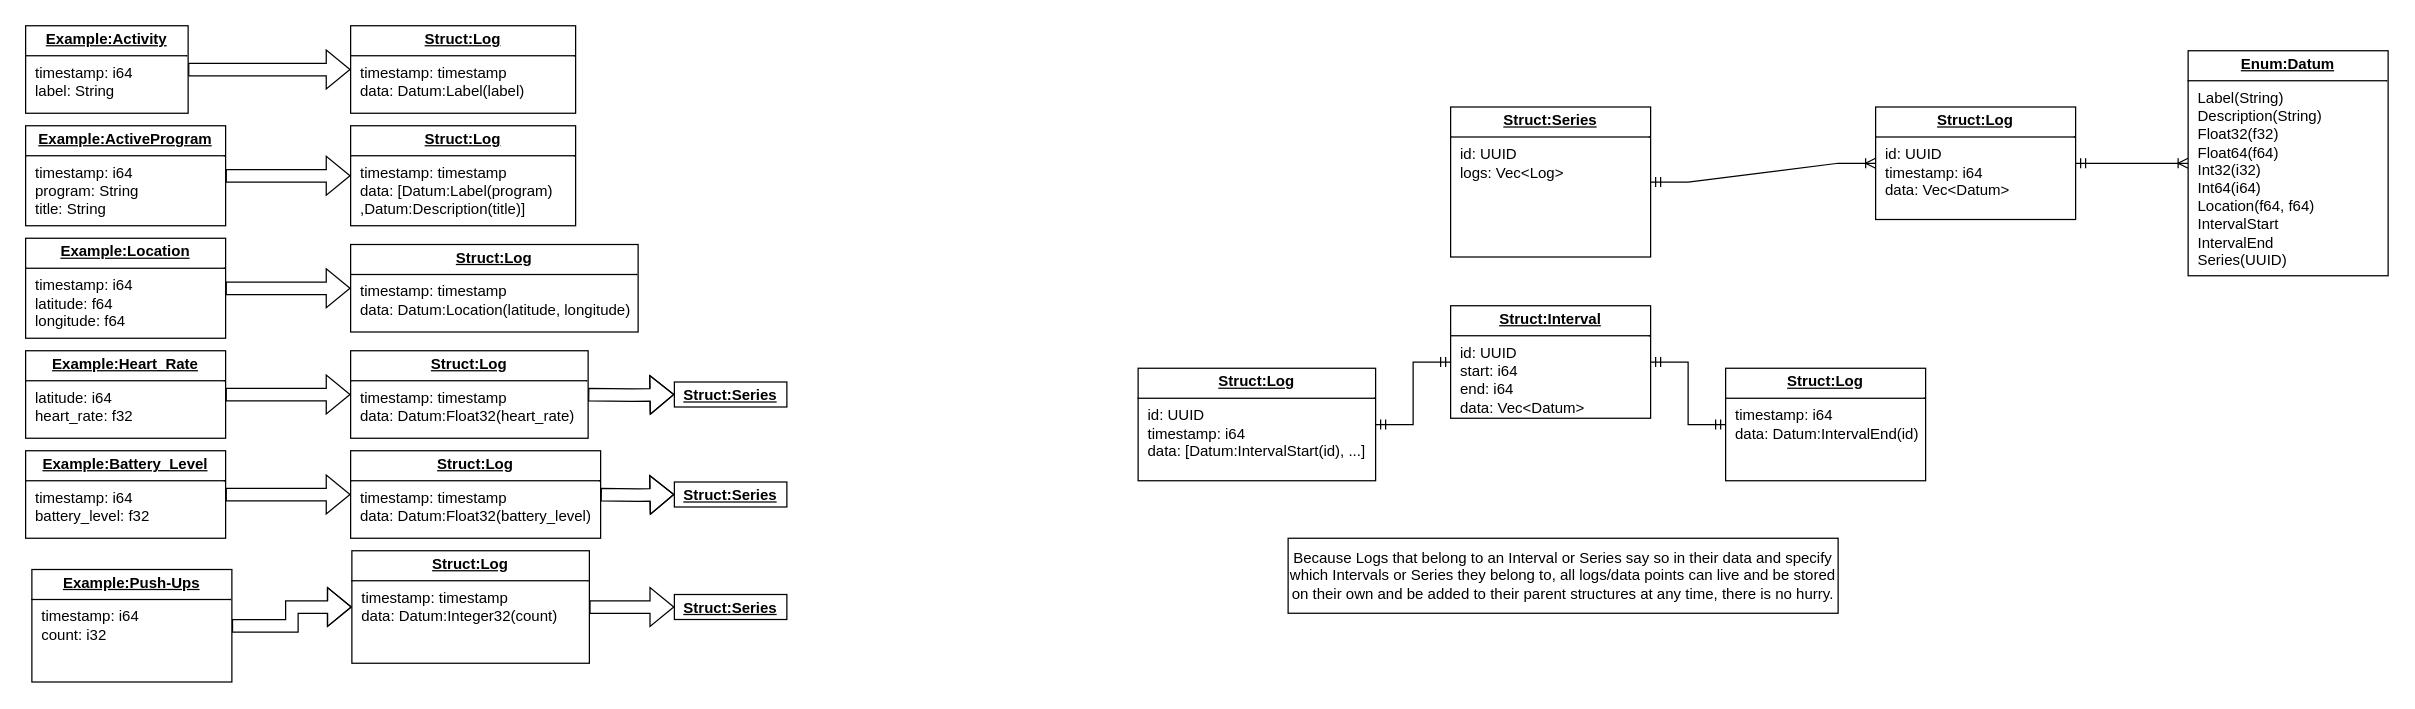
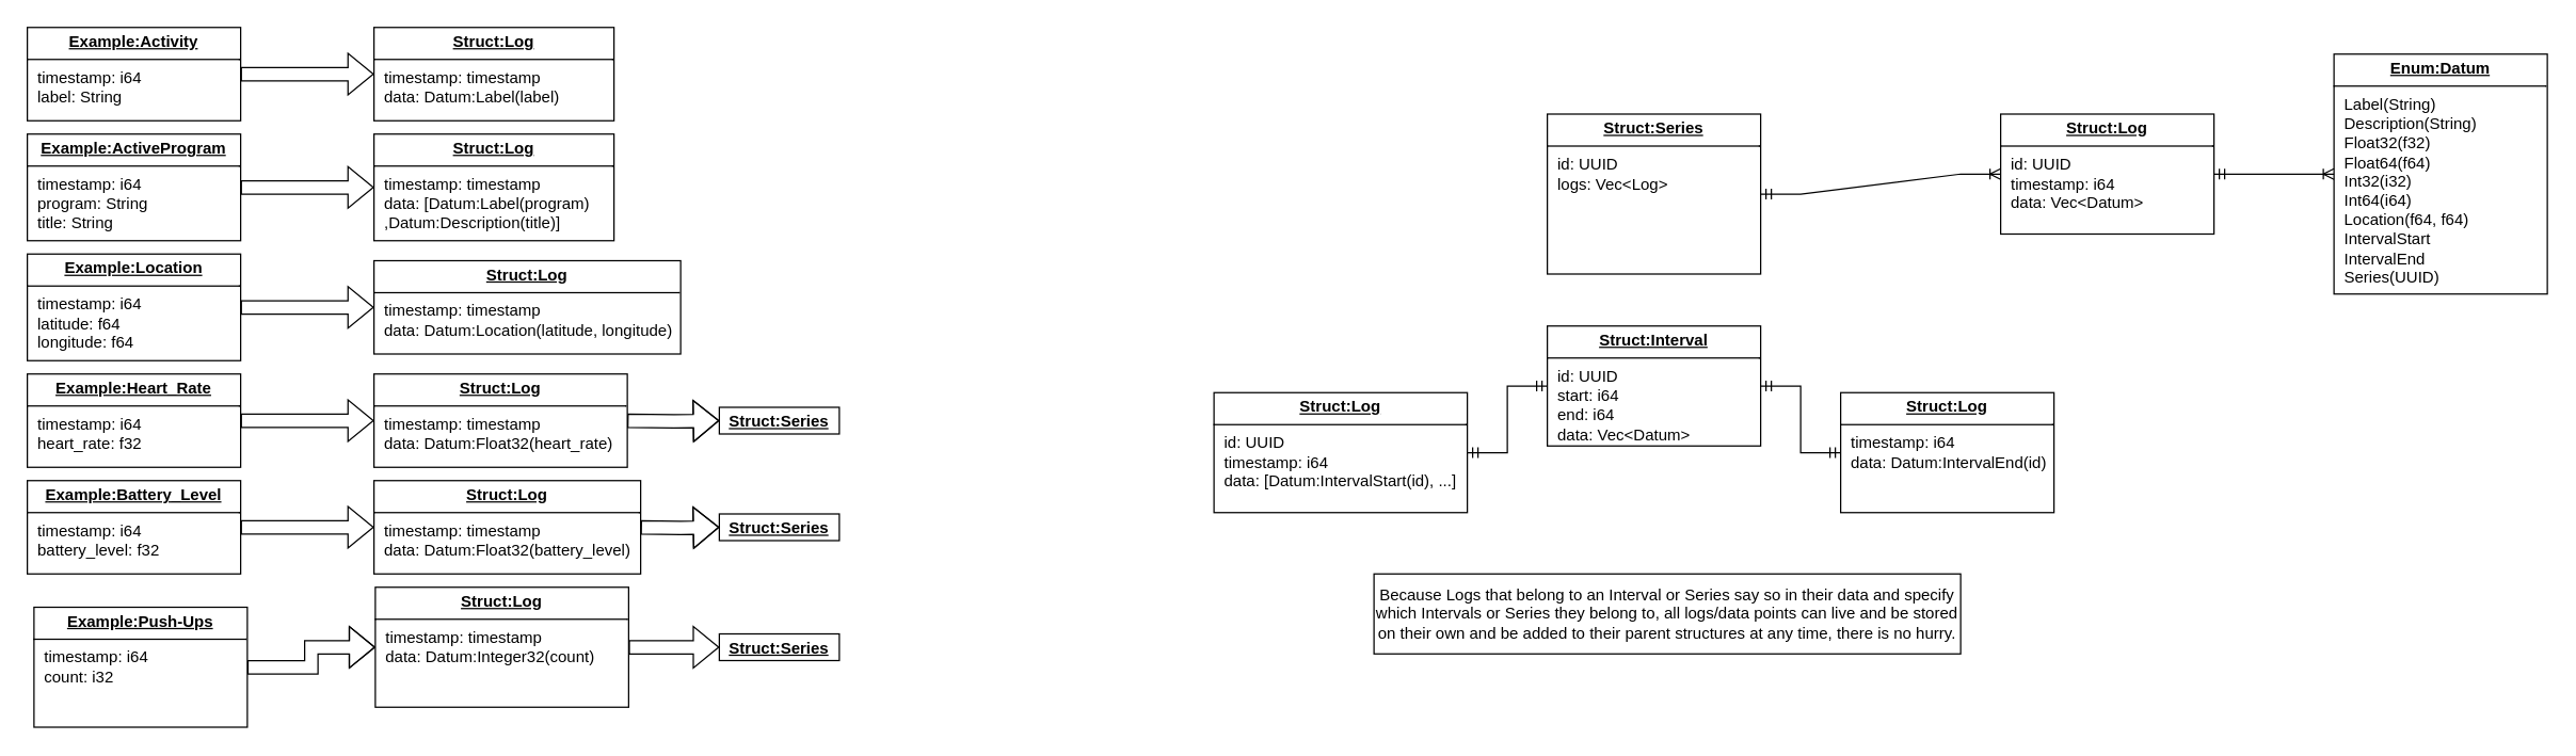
  <mxCell id="0" />
  <mxCell id="1" parent="0" />
  <mxCell id="2" value="&lt;p style=&quot;margin:0px;margin-top:4px;text-align:center;text-decoration:underline;&quot;&gt;&lt;b&gt;Struct:Log&lt;/b&gt;&lt;/p&gt;&lt;hr size=&quot;1&quot; style=&quot;border-style:solid;&quot;&gt;&lt;p style=&quot;margin:0px;margin-left:8px;&quot;&gt;id: UUID&lt;/p&gt;&lt;p style=&quot;margin:0px;margin-left:8px;&quot;&gt;timestamp: i64&lt;/p&gt;&lt;p style=&quot;margin:0px;margin-left:8px;&quot;&gt;data: Vec&amp;lt;Datum&amp;gt;&lt;/p&gt;" style="verticalAlign=top;align=left;overflow=fill;html=1;whiteSpace=wrap;" parent="1" vertex="1"><mxGeometry x="1500" y="85" width="160" height="90" as="geometry" /></mxCell>
  <mxCell id="3" value="&lt;p style=&quot;margin:0px;margin-top:4px;text-align:center;text-decoration:underline;&quot;&gt;&lt;b&gt;Enum:Datum&lt;/b&gt;&lt;/p&gt;&lt;hr size=&quot;1&quot; style=&quot;border-style:solid;&quot;&gt;&lt;p style=&quot;margin:0px;margin-left:8px;&quot;&gt;Label(String)&lt;/p&gt;&lt;p style=&quot;margin:0px;margin-left:8px;&quot;&gt;Description(String)&lt;/p&gt;&lt;p style=&quot;margin:0px;margin-left:8px;&quot;&gt;Float32(f32)&lt;/p&gt;&lt;p style=&quot;margin:0px;margin-left:8px;&quot;&gt;Float64(f64)&lt;/p&gt;&lt;p style=&quot;margin:0px;margin-left:8px;&quot;&gt;Int32(i32)&lt;/p&gt;&lt;p style=&quot;margin:0px;margin-left:8px;&quot;&gt;Int64(i64)&lt;/p&gt;&lt;p style=&quot;margin:0px;margin-left:8px;&quot;&gt;Location(f64, f64)&lt;/p&gt;&lt;p style=&quot;margin:0px;margin-left:8px;&quot;&gt;IntervalStart&lt;/p&gt;&lt;p style=&quot;margin:0px;margin-left:8px;&quot;&gt;IntervalEnd&lt;br&gt;Series(UUID)&lt;/p&gt;" style="verticalAlign=top;align=left;overflow=fill;html=1;whiteSpace=wrap;" parent="1" vertex="1"><mxGeometry x="1750" y="40" width="160" height="180" as="geometry" /></mxCell>
  <mxCell id="4" value="" style="edgeStyle=entityRelationEdgeStyle;fontSize=12;html=1;endArrow=ERoneToMany;startArrow=ERmandOne;rounded=0;exitX=1;exitY=0.5;exitDx=0;exitDy=0;entryX=0;entryY=0.5;entryDx=0;entryDy=0;" parent="1" source="2" target="3" edge="1"><mxGeometry width="100" height="100" relative="1" as="geometry"><mxPoint x="1670" y="235" as="sourcePoint" /><mxPoint x="1770" y="135" as="targetPoint" /></mxGeometry></mxCell>
  <mxCell id="5" style="edgeStyle=orthogonalEdgeStyle;rounded=0;orthogonalLoop=1;jettySize=auto;html=1;shape=flexArrow;entryX=0;entryY=0.5;entryDx=0;entryDy=0;" parent="1" source="6" edge="1" target="7"><mxGeometry relative="1" as="geometry"><mxPoint x="280" y="65" as="targetPoint" /></mxGeometry></mxCell>
- <mxCell id="6" value="&lt;p style=&quot;margin:0px;margin-top:4px;text-align:center;text-decoration:underline;&quot;&gt;&lt;b&gt;Example:Activity&lt;/b&gt;&lt;/p&gt;&lt;hr size=&quot;1&quot; style=&quot;border-style:solid;&quot;&gt;&lt;p style=&quot;margin:0px;margin-left:8px;&quot;&gt;timestamp: i64&lt;/p&gt;&lt;p style=&quot;margin:0px;margin-left:8px;&quot;&gt;label: String&lt;/p&gt;" style="verticalAlign=top;align=left;overflow=fill;html=1;whiteSpace=wrap;" parent="1" vertex="1"><mxGeometry x="20" y="20" width="130" height="70" as="geometry" /></mxCell>
+ <mxCell id="6" value="&lt;p style=&quot;margin:0px;margin-top:4px;text-align:center;text-decoration:underline;&quot;&gt;&lt;b&gt;Example:Activity&lt;/b&gt;&lt;/p&gt;&lt;hr size=&quot;1&quot; style=&quot;border-style:solid;&quot;&gt;&lt;p style=&quot;margin:0px;margin-left:8px;&quot;&gt;timestamp: i64&lt;/p&gt;&lt;p style=&quot;margin:0px;margin-left:8px;&quot;&gt;label: String&lt;/p&gt;" style="verticalAlign=top;align=left;overflow=fill;html=1;whiteSpace=wrap;" parent="1" vertex="1"><mxGeometry width="160" height="70" as="geometry" x="20" y="20" /></mxCell>
  <mxCell id="7" value="&lt;p style=&quot;margin:0px;margin-top:4px;text-align:center;text-decoration:underline;&quot;&gt;&lt;b&gt;Struct:Log&lt;/b&gt;&lt;/p&gt;&lt;hr size=&quot;1&quot; style=&quot;border-style:solid;&quot;&gt;&lt;p style=&quot;margin:0px;margin-left:8px;&quot;&gt;timestamp: timestamp&lt;/p&gt;&lt;p style=&quot;margin:0px;margin-left:8px;&quot;&gt;data: Datum:Label(label)&lt;/p&gt;" style="verticalAlign=top;align=left;overflow=fill;html=1;whiteSpace=wrap;" parent="1" vertex="1"><mxGeometry x="280" width="180" height="70" as="geometry" y="20" /></mxCell>
  <mxCell id="8" value="&lt;p style=&quot;margin:0px;margin-top:4px;text-align:center;text-decoration:underline;&quot;&gt;&lt;b&gt;Struct:Series&lt;/b&gt;&lt;/p&gt;&lt;hr size=&quot;1&quot; style=&quot;border-style:solid;&quot;&gt;&lt;p style=&quot;margin:0px;margin-left:8px;&quot;&gt;id: UUID&lt;/p&gt;&lt;p style=&quot;margin:0px;margin-left:8px;&quot;&gt;logs: Vec&amp;lt;Log&amp;gt;&lt;/p&gt;" style="verticalAlign=top;align=left;overflow=fill;html=1;whiteSpace=wrap;" parent="1" vertex="1"><mxGeometry x="1160" y="85" width="160" height="120" as="geometry" /></mxCell>
  <mxCell id="9" style="edgeStyle=orthogonalEdgeStyle;rounded=0;orthogonalLoop=1;jettySize=auto;html=1;shape=flexArrow;entryX=0;entryY=0.5;entryDx=0;entryDy=0;" parent="1" source="10" edge="1" target="11"><mxGeometry relative="1" as="geometry"><mxPoint x="280" y="145" as="targetPoint" /></mxGeometry></mxCell>
  <mxCell id="10" value="&lt;p style=&quot;margin:0px;margin-top:4px;text-align:center;text-decoration:underline;&quot;&gt;&lt;b&gt;Example:ActiveProgram&lt;/b&gt;&lt;/p&gt;&lt;hr size=&quot;1&quot; style=&quot;border-style:solid;&quot;&gt;&lt;p style=&quot;margin:0px;margin-left:8px;&quot;&gt;timestamp: i64&lt;/p&gt;&lt;p style=&quot;margin:0px;margin-left:8px;&quot;&gt;program: String&lt;/p&gt;&lt;p style=&quot;margin:0px;margin-left:8px;&quot;&gt;title:&lt;span style=&quot;background-color: transparent; color: light-dark(rgb(0, 0, 0), rgb(255, 255, 255));&quot;&gt;&amp;nbsp;String&lt;/span&gt;&lt;/p&gt;" style="verticalAlign=top;align=left;overflow=fill;html=1;whiteSpace=wrap;" parent="1" vertex="1"><mxGeometry y="100" width="160" height="80" as="geometry" x="20" /></mxCell>
  <mxCell id="11" value="&lt;p style=&quot;margin:0px;margin-top:4px;text-align:center;text-decoration:underline;&quot;&gt;&lt;b&gt;Struct:Log&lt;/b&gt;&lt;/p&gt;&lt;hr size=&quot;1&quot; style=&quot;border-style:solid;&quot;&gt;&lt;p style=&quot;margin:0px;margin-left:8px;&quot;&gt;timestamp: timestamp&lt;/p&gt;&lt;p style=&quot;margin:0px;margin-left:8px;&quot;&gt;data: [Datum:Label(program) ,Datum:Description(title)]&lt;/p&gt;" style="verticalAlign=top;align=left;overflow=fill;html=1;whiteSpace=wrap;" parent="1" vertex="1"><mxGeometry x="280" y="100" width="180" height="80" as="geometry" /></mxCell>
  <mxCell id="12" value="&lt;p style=&quot;margin:0px;margin-top:4px;text-align:center;text-decoration:underline;&quot;&gt;&lt;b&gt;Struct:Interval&lt;/b&gt;&lt;/p&gt;&lt;hr size=&quot;1&quot; style=&quot;border-style:solid;&quot;&gt;&lt;p style=&quot;margin:0px;margin-left:8px;&quot;&gt;id: UUID&lt;/p&gt;&lt;p style=&quot;margin:0px;margin-left:8px;&quot;&gt;start: i64&lt;/p&gt;&lt;p style=&quot;margin:0px;margin-left:8px;&quot;&gt;end: i64&lt;/p&gt;&lt;p style=&quot;margin:0px;margin-left:8px;&quot;&gt;data: Vec&amp;lt;Datum&amp;gt;&lt;/p&gt;" style="verticalAlign=top;align=left;overflow=fill;html=1;whiteSpace=wrap;" parent="1" vertex="1"><mxGeometry x="1160" y="244" width="160" height="90" as="geometry" /></mxCell>
  <mxCell id="13" value="&lt;p style=&quot;margin:0px;margin-top:4px;text-align:center;text-decoration:underline;&quot;&gt;&lt;b&gt;Struct:Log&lt;/b&gt;&lt;/p&gt;&lt;hr size=&quot;1&quot; style=&quot;border-style:solid;&quot;&gt;&lt;p style=&quot;margin:0px;margin-left:8px;&quot;&gt;id: UUID&lt;/p&gt;&lt;p style=&quot;margin:0px;margin-left:8px;&quot;&gt;timestamp: i64&lt;/p&gt;&lt;p style=&quot;margin:0px;margin-left:8px;&quot;&gt;data: [Datum:IntervalStart(id), ...]&lt;/p&gt;" style="verticalAlign=top;align=left;overflow=fill;html=1;whiteSpace=wrap;" parent="1" vertex="1"><mxGeometry x="910" y="294" width="190" height="90" as="geometry" /></mxCell>
  <mxCell id="14" value="&lt;p style=&quot;margin:0px;margin-top:4px;text-align:center;text-decoration:underline;&quot;&gt;&lt;b&gt;Struct:Log&lt;/b&gt;&lt;/p&gt;&lt;hr size=&quot;1&quot; style=&quot;border-style:solid;&quot;&gt;&lt;p style=&quot;margin:0px;margin-left:8px;&quot;&gt;timestamp: i64&lt;/p&gt;&lt;p style=&quot;margin:0px;margin-left:8px;&quot;&gt;data: Datum:IntervalEnd(id)&lt;/p&gt;" style="verticalAlign=top;align=left;overflow=fill;html=1;whiteSpace=wrap;" parent="1" vertex="1"><mxGeometry x="1380" y="294" width="160" height="90" as="geometry" /></mxCell>
  <mxCell id="15" style="edgeStyle=orthogonalEdgeStyle;rounded=0;orthogonalLoop=1;jettySize=auto;html=1;exitX=1;exitY=0.5;exitDx=0;exitDy=0;entryX=0;entryY=0.5;entryDx=0;entryDy=0;shape=flexArrow;" edge="1" parent="1" source="16" target="17"><mxGeometry relative="1" as="geometry"><mxPoint x="280" y="225" as="targetPoint" /></mxGeometry></mxCell>
  <mxCell id="16" value="&lt;p style=&quot;margin:0px;margin-top:4px;text-align:center;text-decoration:underline;&quot;&gt;&lt;b&gt;Example:Location&lt;/b&gt;&lt;/p&gt;&lt;hr size=&quot;1&quot; style=&quot;border-style:solid;&quot;&gt;&lt;p style=&quot;margin:0px;margin-left:8px;&quot;&gt;timestamp: i64&lt;/p&gt;&lt;p style=&quot;margin:0px;margin-left:8px;&quot;&gt;latitude: f64&lt;/p&gt;&lt;p style=&quot;margin:0px;margin-left:8px;&quot;&gt;longitude: f64&lt;/p&gt;" style="verticalAlign=top;align=left;overflow=fill;html=1;whiteSpace=wrap;" vertex="1" parent="1"><mxGeometry y="190" width="160" height="80" as="geometry" x="20" /></mxCell>
  <mxCell id="17" value="&lt;p style=&quot;margin:0px;margin-top:4px;text-align:center;text-decoration:underline;&quot;&gt;&lt;b&gt;Struct:Log&lt;/b&gt;&lt;/p&gt;&lt;hr size=&quot;1&quot; style=&quot;border-style:solid;&quot;&gt;&lt;p style=&quot;margin:0px;margin-left:8px;&quot;&gt;timestamp: timestamp&lt;/p&gt;&lt;p style=&quot;margin:0px;margin-left:8px;&quot;&gt;data: Datum:Location(latitude, longitude)&amp;nbsp;&lt;/p&gt;" style="verticalAlign=top;align=left;overflow=fill;html=1;whiteSpace=wrap;" vertex="1" parent="1"><mxGeometry x="280" y="195" width="230" height="70" as="geometry" /></mxCell>
  <mxCell id="18" style="edgeStyle=orthogonalEdgeStyle;rounded=0;orthogonalLoop=1;jettySize=auto;html=1;exitX=1;exitY=0.5;exitDx=0;exitDy=0;entryX=0;entryY=0.5;entryDx=0;entryDy=0;shape=flexArrow;" edge="1" parent="1" source="19" target="20"><mxGeometry relative="1" as="geometry" /></mxCell>
- <mxCell id="19" value="&lt;p style=&quot;margin:0px;margin-top:4px;text-align:center;text-decoration:underline;&quot;&gt;&lt;b&gt;Example:Heart_Rate&lt;/b&gt;&lt;/p&gt;&lt;hr size=&quot;1&quot; style=&quot;border-style:solid;&quot;&gt;&lt;p style=&quot;margin:0px;margin-left:8px;&quot;&gt;latitude: i64&lt;/p&gt;&lt;p style=&quot;margin:0px;margin-left:8px;&quot;&gt;heart_rate: f32&lt;/p&gt;" style="verticalAlign=top;align=left;overflow=fill;html=1;whiteSpace=wrap;" vertex="1" parent="1"><mxGeometry y="280" width="160" height="70" as="geometry" x="20" /></mxCell>
+ <mxCell id="19" value="&lt;p style=&quot;margin:0px;margin-top:4px;text-align:center;text-decoration:underline;&quot;&gt;&lt;b&gt;Example:Heart_Rate&lt;/b&gt;&lt;/p&gt;&lt;hr size=&quot;1&quot; style=&quot;border-style:solid;&quot;&gt;&lt;p style=&quot;margin:0px;margin-left:8px;&quot;&gt;timestamp: i64&lt;/p&gt;&lt;p style=&quot;margin:0px;margin-left:8px;&quot;&gt;heart_rate: f32&lt;/p&gt;" style="verticalAlign=top;align=left;overflow=fill;html=1;whiteSpace=wrap;" vertex="1" parent="1"><mxGeometry y="280" width="160" height="70" as="geometry" x="20" /></mxCell>
  <mxCell id="20" value="&lt;p style=&quot;margin:0px;margin-top:4px;text-align:center;text-decoration:underline;&quot;&gt;&lt;b&gt;Struct:Log&lt;/b&gt;&lt;/p&gt;&lt;hr size=&quot;1&quot; style=&quot;border-style:solid;&quot;&gt;&lt;p style=&quot;margin:0px;margin-left:8px;&quot;&gt;timestamp: timestamp&lt;/p&gt;&lt;p style=&quot;margin:0px;margin-left:8px;&quot;&gt;data: Datum:Float32(heart_rate)&amp;nbsp;&lt;/p&gt;" style="verticalAlign=top;align=left;overflow=fill;html=1;whiteSpace=wrap;" vertex="1" parent="1"><mxGeometry x="280" y="280" width="190" height="70" as="geometry" /></mxCell>
  <mxCell id="21" style="edgeStyle=orthogonalEdgeStyle;rounded=0;orthogonalLoop=1;jettySize=auto;html=1;exitX=1;exitY=0.5;exitDx=0;exitDy=0;entryX=0;entryY=0.5;entryDx=0;entryDy=0;shape=flexArrow;" edge="1" parent="1" source="22" target="23"><mxGeometry relative="1" as="geometry" /></mxCell>
  <mxCell id="22" value="&lt;p style=&quot;margin:0px;margin-top:4px;text-align:center;text-decoration:underline;&quot;&gt;&lt;b&gt;Example:Battery_Level&lt;/b&gt;&lt;/p&gt;&lt;hr size=&quot;1&quot; style=&quot;border-style:solid;&quot;&gt;&lt;p style=&quot;margin:0px;margin-left:8px;&quot;&gt;timestamp: i64&lt;/p&gt;&lt;p style=&quot;margin:0px;margin-left:8px;&quot;&gt;battery_level: f32&lt;/p&gt;" style="verticalAlign=top;align=left;overflow=fill;html=1;whiteSpace=wrap;" vertex="1" parent="1"><mxGeometry y="360" width="160" height="70" as="geometry" x="20" /></mxCell>
  <mxCell id="23" value="&lt;p style=&quot;margin:0px;margin-top:4px;text-align:center;text-decoration:underline;&quot;&gt;&lt;b&gt;Struct:Log&lt;/b&gt;&lt;/p&gt;&lt;hr size=&quot;1&quot; style=&quot;border-style:solid;&quot;&gt;&lt;p style=&quot;margin:0px;margin-left:8px;&quot;&gt;timestamp: timestamp&lt;/p&gt;&lt;p style=&quot;margin:0px;margin-left:8px;&quot;&gt;data: Datum:Float32(battery_level)&amp;nbsp;&lt;/p&gt;" style="verticalAlign=top;align=left;overflow=fill;html=1;whiteSpace=wrap;" vertex="1" parent="1"><mxGeometry x="280" y="360" width="200" height="70" as="geometry" /></mxCell>
  <mxCell id="24" style="edgeStyle=orthogonalEdgeStyle;rounded=0;orthogonalLoop=1;jettySize=auto;html=1;exitX=1;exitY=0.5;exitDx=0;exitDy=0;entryX=0;entryY=0.5;entryDx=0;entryDy=0;shape=flexArrow;" edge="1" parent="1" source="25" target="27"><mxGeometry relative="1" as="geometry" /></mxCell>
  <mxCell id="25" value="&lt;p style=&quot;margin:0px;margin-top:4px;text-align:center;text-decoration:underline;&quot;&gt;&lt;b&gt;Example:Push-Ups&lt;/b&gt;&lt;/p&gt;&lt;hr size=&quot;1&quot; style=&quot;border-style:solid;&quot;&gt;&lt;p style=&quot;margin:0px;margin-left:8px;&quot;&gt;timestamp: i64&lt;/p&gt;&lt;p style=&quot;margin:0px;margin-left:8px;&quot;&gt;count: i32&lt;/p&gt;" style="verticalAlign=top;align=left;overflow=fill;html=1;whiteSpace=wrap;" vertex="1" parent="1"><mxGeometry x="25" y="455" width="160" height="90" as="geometry" /></mxCell>
  <mxCell id="26" style="edgeStyle=orthogonalEdgeStyle;rounded=0;orthogonalLoop=1;jettySize=auto;html=1;entryX=0;entryY=0.5;entryDx=0;entryDy=0;shape=flexArrow;" edge="1" parent="1" source="27" target="28"><mxGeometry relative="1" as="geometry" /></mxCell>
  <mxCell id="27" value="&lt;p style=&quot;margin:0px;margin-top:4px;text-align:center;text-decoration:underline;&quot;&gt;&lt;b&gt;Struct:Log&lt;/b&gt;&lt;/p&gt;&lt;hr size=&quot;1&quot; style=&quot;border-style:solid;&quot;&gt;&lt;p style=&quot;margin:0px;margin-left:8px;&quot;&gt;timestamp: timestamp&lt;/p&gt;&lt;p style=&quot;margin:0px;margin-left:8px;&quot;&gt;data: Datum:Integer32(count)&amp;nbsp;&lt;/p&gt;" style="verticalAlign=top;align=left;overflow=fill;html=1;whiteSpace=wrap;" vertex="1" parent="1"><mxGeometry x="281" y="440" width="190" height="90" as="geometry" /></mxCell>
  <mxCell id="28" value="&lt;p style=&quot;margin:0px;margin-top:4px;text-align:center;text-decoration:underline;&quot;&gt;&lt;b&gt;Struct:Series&lt;/b&gt;&lt;/p&gt;&lt;p style=&quot;margin:0px;margin-left:8px;&quot;&gt;&lt;br&gt;&lt;/p&gt;" style="verticalAlign=top;align=left;overflow=fill;html=1;whiteSpace=wrap;" vertex="1" parent="1"><mxGeometry x="539" y="475" width="90" height="20" as="geometry" /></mxCell>
  <mxCell id="29" value="" style="edgeStyle=entityRelationEdgeStyle;fontSize=12;html=1;endArrow=ERoneToMany;startArrow=ERmandOne;rounded=0;exitX=1;exitY=0.5;exitDx=0;exitDy=0;entryX=0;entryY=0.5;entryDx=0;entryDy=0;" edge="1" parent="1" source="8" target="2"><mxGeometry width="100" height="100" relative="1" as="geometry"><mxPoint x="1260" y="334" as="sourcePoint" /><mxPoint x="1310" y="249" as="targetPoint" /></mxGeometry></mxCell>
  <mxCell id="30" value="" style="edgeStyle=entityRelationEdgeStyle;fontSize=12;html=1;endArrow=ERmandOne;startArrow=ERmandOne;rounded=0;entryX=0;entryY=0.5;entryDx=0;entryDy=0;exitX=1;exitY=0.5;exitDx=0;exitDy=0;" edge="1" parent="1" source="13" target="12"><mxGeometry width="100" height="100" relative="1" as="geometry"><mxPoint x="1015" y="404" as="sourcePoint" /><mxPoint x="1115" y="304" as="targetPoint" /></mxGeometry></mxCell>
  <mxCell id="31" value="" style="edgeStyle=entityRelationEdgeStyle;fontSize=12;html=1;endArrow=ERmandOne;startArrow=ERmandOne;rounded=0;exitX=1;exitY=0.5;exitDx=0;exitDy=0;entryX=0;entryY=0.5;entryDx=0;entryDy=0;" edge="1" parent="1" source="12" target="14"><mxGeometry width="100" height="100" relative="1" as="geometry"><mxPoint x="1475" y="284" as="sourcePoint" /><mxPoint x="1555" y="394" as="targetPoint" /></mxGeometry></mxCell>
  <mxCell id="32" value="Because Logs that belong to an Interval or Series say so in their data and specify which Intervals or Series they belong to, all logs/data points can live and be stored on their own and be added to their parent structures at any time, there is no hurry." style="rounded=0;whiteSpace=wrap;html=1;" vertex="1" parent="1"><mxGeometry x="1030" y="430" width="440" height="60" as="geometry" /></mxCell>
  <mxCell id="33" style="edgeStyle=orthogonalEdgeStyle;rounded=0;orthogonalLoop=1;jettySize=auto;html=1;entryX=0;entryY=0.5;entryDx=0;entryDy=0;shape=flexArrow;" edge="1" parent="1" target="34"><mxGeometry relative="1" as="geometry"><mxPoint x="470" y="315" as="sourcePoint" /></mxGeometry></mxCell>
  <mxCell id="34" value="&lt;p style=&quot;margin:0px;margin-top:4px;text-align:center;text-decoration:underline;&quot;&gt;&lt;b&gt;Struct:Series&lt;/b&gt;&lt;/p&gt;&lt;p style=&quot;margin:0px;margin-left:8px;&quot;&gt;&lt;br&gt;&lt;/p&gt;" style="verticalAlign=top;align=left;overflow=fill;html=1;whiteSpace=wrap;" vertex="1" parent="1"><mxGeometry x="539" y="305" width="90" height="20" as="geometry" /></mxCell>
  <mxCell id="35" style="edgeStyle=orthogonalEdgeStyle;rounded=0;orthogonalLoop=1;jettySize=auto;html=1;entryX=0;entryY=0.5;entryDx=0;entryDy=0;shape=flexArrow;" edge="1" parent="1" target="36"><mxGeometry relative="1" as="geometry"><mxPoint x="480" y="395" as="sourcePoint" /></mxGeometry></mxCell>
  <mxCell id="36" value="&lt;p style=&quot;margin:0px;margin-top:4px;text-align:center;text-decoration:underline;&quot;&gt;&lt;b&gt;Struct:Series&lt;/b&gt;&lt;/p&gt;&lt;p style=&quot;margin:0px;margin-left:8px;&quot;&gt;&lt;br&gt;&lt;/p&gt;" style="verticalAlign=top;align=left;overflow=fill;html=1;whiteSpace=wrap;" vertex="1" parent="1"><mxGeometry x="539" y="385" width="90" height="20" as="geometry" /></mxCell>
